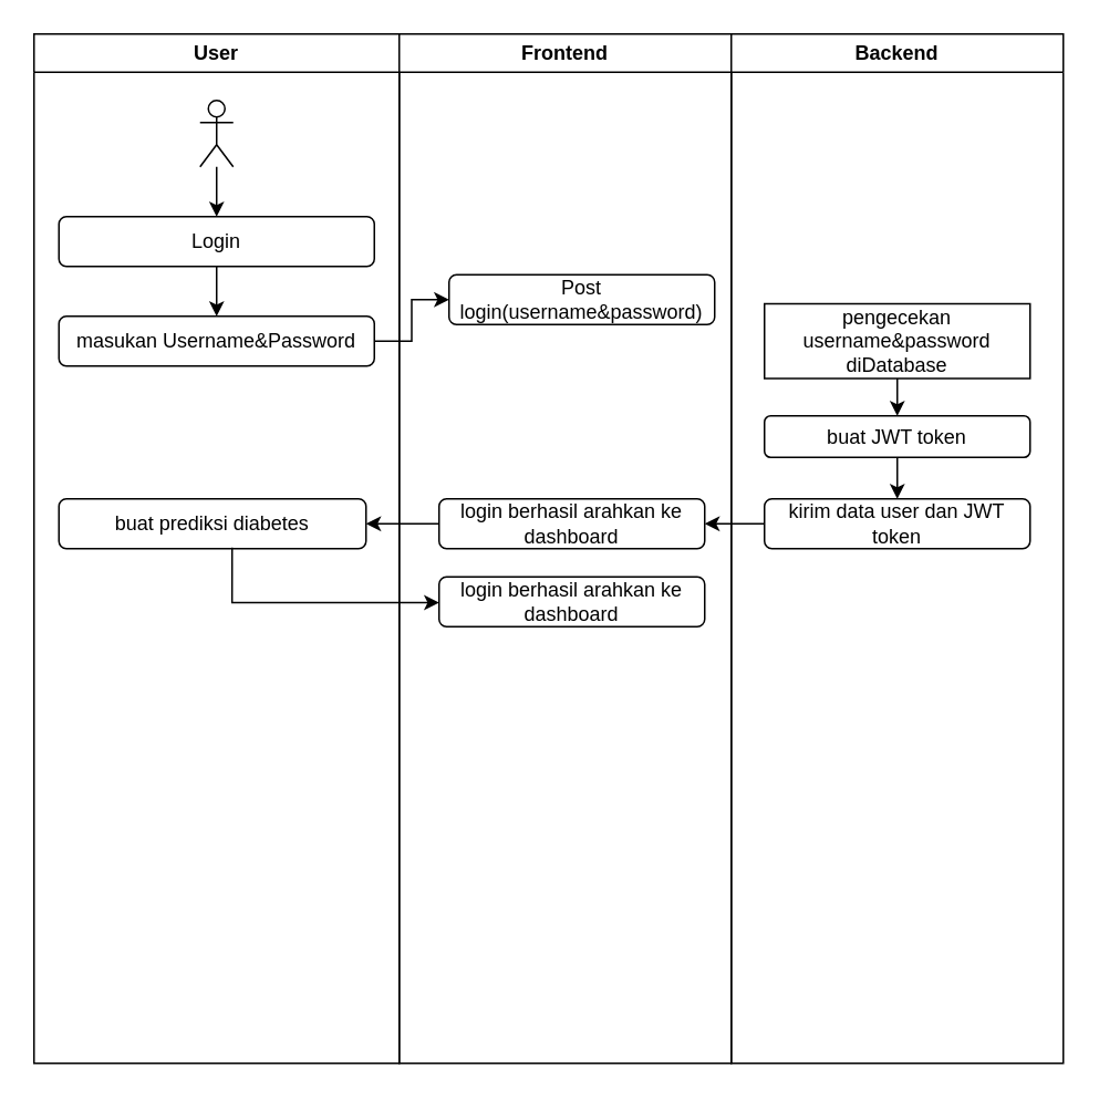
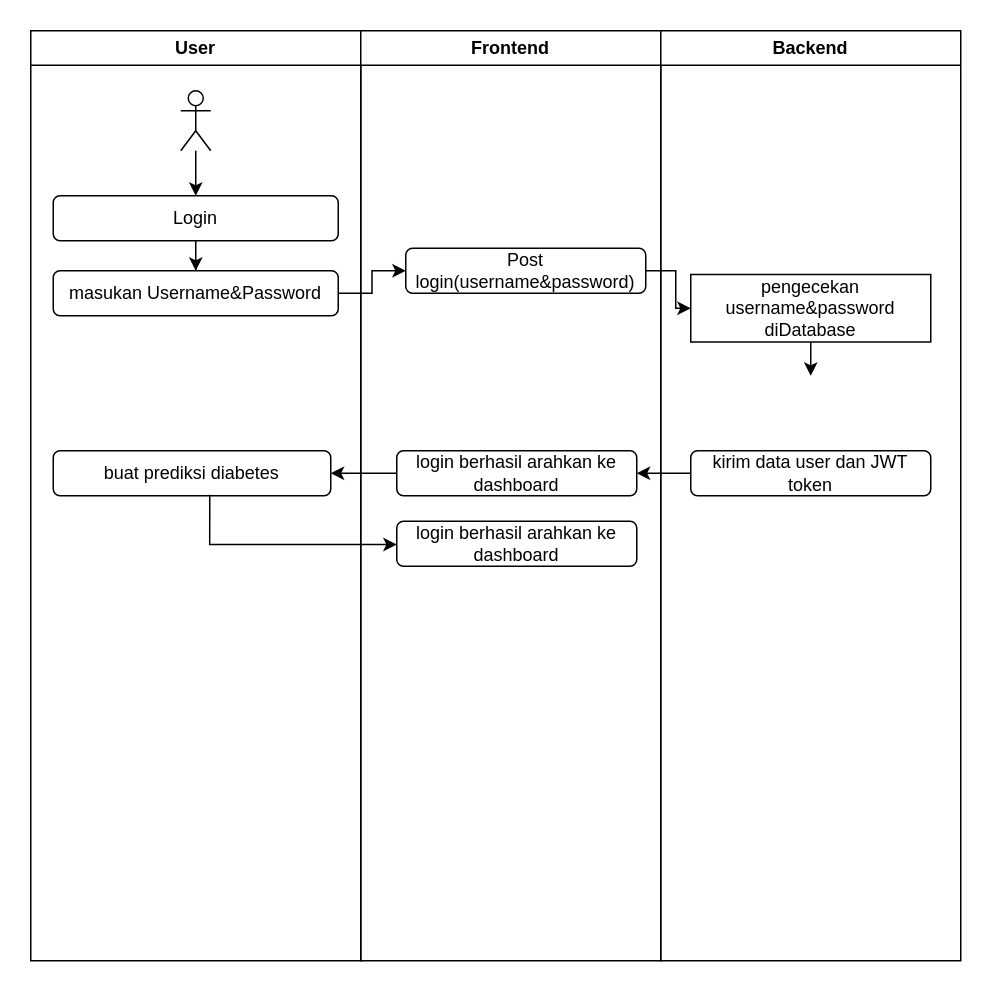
  <mxCell id="0" />
  <mxCell id="1" parent="0" />
  <mxCell id="2" value="User" style="swimlane;whiteSpace=wrap;html=1;" vertex="1" parent="1"><mxGeometry x="20" y="20" width="220" height="620" as="geometry" /></mxCell>
  <mxCell id="3" style="edgeStyle=orthogonalEdgeStyle;rounded=0;orthogonalLoop=1;jettySize=auto;html=1;entryX=0.5;entryY=0;entryDx=0;entryDy=0;" edge="1" parent="2" source="4" target="6"><mxGeometry relative="1" as="geometry" /></mxCell>
  <mxCell id="4" value="" style="shape=umlActor;verticalLabelPosition=bottom;verticalAlign=top;html=1;outlineConnect=0;" vertex="1" parent="2"><mxGeometry x="100" y="40" width="20" height="40" as="geometry" /></mxCell>
  <mxCell id="5" style="edgeStyle=orthogonalEdgeStyle;rounded=0;orthogonalLoop=1;jettySize=auto;html=1;entryX=0.5;entryY=0;entryDx=0;entryDy=0;" edge="1" parent="2" source="6" target="7"><mxGeometry relative="1" as="geometry" /></mxCell>
  <mxCell id="6" value="Login" style="rounded=1;whiteSpace=wrap;html=1;" vertex="1" parent="2"><mxGeometry x="15" y="110" width="190" height="30" as="geometry" /></mxCell>
- <mxCell id="7" value="masukan Username&amp;amp;Password" style="rounded=1;whiteSpace=wrap;html=1;" vertex="1" parent="2"><mxGeometry x="15" y="170" width="190" height="30" as="geometry" /></mxCell>
+ <mxCell id="7" value="masukan Username&amp;amp;Password" style="rounded=1;whiteSpace=wrap;html=1;" vertex="1" parent="2"><mxGeometry x="15" y="160" width="190" height="30" as="geometry" /></mxCell>
  <mxCell id="8" value="buat prediksi diabetes" style="rounded=1;whiteSpace=wrap;html=1;" vertex="1" parent="2"><mxGeometry x="15" y="280" width="185" height="30" as="geometry" /></mxCell>
  <mxCell id="9" style="edgeStyle=orthogonalEdgeStyle;rounded=0;orthogonalLoop=1;jettySize=auto;html=1;entryX=0;entryY=0.75;entryDx=0;entryDy=0;exitX=0.564;exitY=0.98;exitDx=0;exitDy=0;exitPerimeter=0;" edge="1" parent="2" source="8"><mxGeometry relative="1" as="geometry"><mxPoint x="140" y="310" as="sourcePoint" /><mxPoint x="244" y="342.5" as="targetPoint" /><Array as="points"><mxPoint x="119" y="342" /></Array></mxGeometry></mxCell>
  <mxCell id="10" value="Frontend" style="swimlane;whiteSpace=wrap;html=1;" vertex="1" parent="1"><mxGeometry x="240" y="20" width="200" height="620" as="geometry" /></mxCell>
  <mxCell id="11" value="Post login(username&amp;amp;password)" style="rounded=1;whiteSpace=wrap;html=1;" vertex="1" parent="10"><mxGeometry x="30" y="145" width="160" height="30" as="geometry" /></mxCell>
  <mxCell id="12" style="edgeStyle=orthogonalEdgeStyle;rounded=0;orthogonalLoop=1;jettySize=auto;html=1;" edge="1" parent="10" source="13"><mxGeometry relative="1" as="geometry"><mxPoint x="-20" y="295" as="targetPoint" /></mxGeometry></mxCell>
  <mxCell id="13" value="login berhasil arahkan ke dashboard" style="rounded=1;whiteSpace=wrap;html=1;" vertex="1" parent="10"><mxGeometry x="24" y="280" width="160" height="30" as="geometry" /></mxCell>
  <mxCell id="14" value="login berhasil arahkan ke dashboard" style="rounded=1;whiteSpace=wrap;html=1;" vertex="1" parent="10"><mxGeometry x="24" y="327" width="160" height="30" as="geometry" /></mxCell>
  <mxCell id="15" value="Backend" style="swimlane;whiteSpace=wrap;html=1;" vertex="1" parent="1"><mxGeometry x="440" y="20" width="200" height="620" as="geometry" /></mxCell>
  <mxCell id="16" style="edgeStyle=orthogonalEdgeStyle;rounded=0;orthogonalLoop=1;jettySize=auto;html=1;" edge="1" parent="15" source="17"><mxGeometry relative="1" as="geometry"><mxPoint x="100" y="230" as="targetPoint" /></mxGeometry></mxCell>
  <mxCell id="17" value="pengecekan username&amp;amp;password diDatabase" style="whiteSpace=wrap;html=1;rounded=0;" vertex="1" parent="15"><mxGeometry x="20" y="162.5" width="160" height="45" as="geometry" /></mxCell>
- <mxCell id="18" value="" style="edgeStyle=orthogonalEdgeStyle;rounded=0;orthogonalLoop=1;jettySize=auto;html=1;" edge="1" parent="15" source="19" target="20"><mxGeometry relative="1" as="geometry" /></mxCell>
- <mxCell id="19" value="buat JWT token" style="rounded=1;whiteSpace=wrap;html=1;" vertex="1" parent="15"><mxGeometry x="20" y="230" width="160" height="25" as="geometry" /></mxCell>
  <mxCell id="20" value="kirim data user dan JWT token" style="rounded=1;whiteSpace=wrap;html=1;" vertex="1" parent="15"><mxGeometry x="20" y="280" width="160" height="30" as="geometry" /></mxCell>
  <mxCell id="21" style="edgeStyle=orthogonalEdgeStyle;rounded=0;orthogonalLoop=1;jettySize=auto;html=1;entryX=0;entryY=0.5;entryDx=0;entryDy=0;" edge="1" parent="1" source="7" target="11"><mxGeometry relative="1" as="geometry"><mxPoint x="250" y="205" as="targetPoint" /></mxGeometry></mxCell>
+ <mxCell id="22" style="edgeStyle=orthogonalEdgeStyle;rounded=0;orthogonalLoop=1;jettySize=auto;html=1;entryX=0;entryY=0.5;entryDx=0;entryDy=0;" edge="1" parent="1" source="11" target="17"><mxGeometry relative="1" as="geometry" /></mxCell>
  <mxCell id="23" style="edgeStyle=orthogonalEdgeStyle;rounded=0;orthogonalLoop=1;jettySize=auto;html=1;" edge="1" parent="1" source="20" target="13"><mxGeometry relative="1" as="geometry" /></mxCell>
